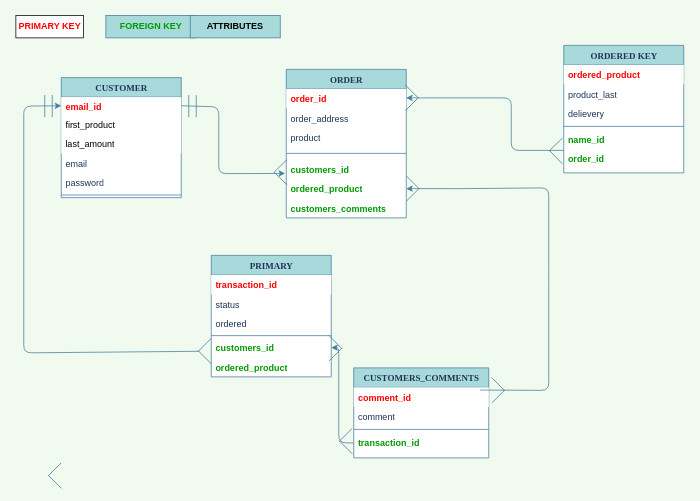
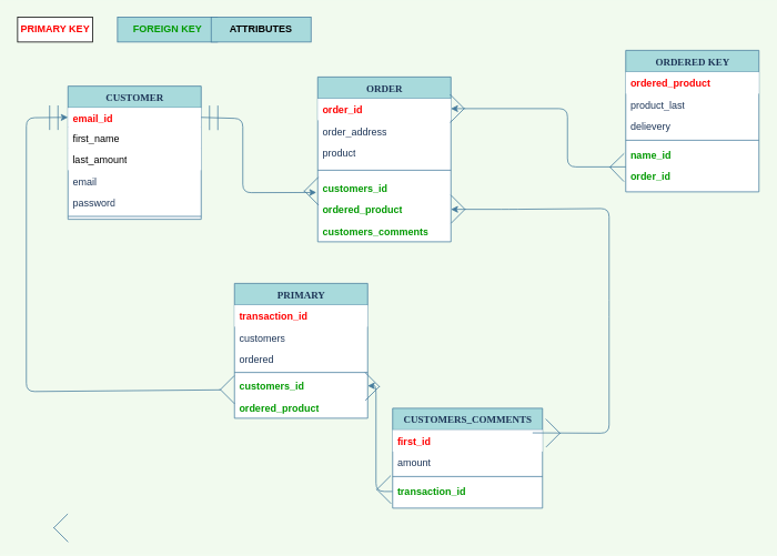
  <mxCell id="0" />
  <mxCell id="1" parent="0" />
  <mxCell id="2" value="CUSTOMER" style="swimlane;html=1;fontStyle=1;align=center;verticalAlign=top;childLayout=stackLayout;horizontal=1;startSize=26;horizontalStack=0;resizeParent=1;resizeLast=0;collapsible=1;marginBottom=0;swimlaneFillColor=#ffffff;rounded=0;shadow=0;comic=0;labelBackgroundColor=none;strokeWidth=1;fontFamily=Verdana;fontSize=12;strokeColor=#457B9D;fontColor=#1D3557;fillColor=#A8DADC;" parent="1" vertex="1"><mxGeometry x="81" y="103" width="160" height="160" as="geometry" /></mxCell>
  <mxCell id="3" value="email_id" style="text;html=1;strokeColor=none;align=left;verticalAlign=top;spacingLeft=4;spacingRight=4;whiteSpace=wrap;overflow=hidden;rotatable=0;points=[[0,0.5],[1,0.5]];portConstraint=eastwest;fontStyle=1;fillColor=#ffffff;fontColor=#FF0000;" parent="2" vertex="1"><mxGeometry y="26" width="160" height="23" as="geometry" /></mxCell>
- <mxCell id="4" value="first_product" style="text;html=1;strokeColor=none;align=left;verticalAlign=top;spacingLeft=4;spacingRight=4;whiteSpace=wrap;overflow=hidden;rotatable=0;points=[[0,0.5],[1,0.5]];portConstraint=eastwest;fillColor=#ffffff;" parent="2" vertex="1"><mxGeometry y="49" width="160" height="26" as="geometry" /></mxCell>
+ <mxCell id="4" value="first_name" style="text;html=1;strokeColor=none;align=left;verticalAlign=top;spacingLeft=4;spacingRight=4;whiteSpace=wrap;overflow=hidden;rotatable=0;points=[[0,0.5],[1,0.5]];portConstraint=eastwest;fillColor=#ffffff;" parent="2" vertex="1"><mxGeometry y="49" width="160" height="26" as="geometry" /></mxCell>
  <mxCell id="5" value="last_amount" style="text;html=1;strokeColor=none;align=left;verticalAlign=top;spacingLeft=4;spacingRight=4;whiteSpace=wrap;overflow=hidden;rotatable=0;points=[[0,0.5],[1,0.5]];portConstraint=eastwest;fillColor=#ffffff;" vertex="1" parent="2"><mxGeometry y="75" width="160" height="26" as="geometry" /></mxCell>
  <mxCell id="6" value="email" style="text;html=1;strokeColor=none;fillColor=none;align=left;verticalAlign=top;spacingLeft=4;spacingRight=4;whiteSpace=wrap;overflow=hidden;rotatable=0;points=[[0,0.5],[1,0.5]];portConstraint=eastwest;fontColor=#1D3557;" parent="2" vertex="1"><mxGeometry y="101" width="160" height="26" as="geometry" /></mxCell>
  <mxCell id="7" value="password" style="text;html=1;strokeColor=none;fillColor=none;align=left;verticalAlign=top;spacingLeft=4;spacingRight=4;whiteSpace=wrap;overflow=hidden;rotatable=0;points=[[0,0.5],[1,0.5]];portConstraint=eastwest;fontColor=#1D3557;" parent="2" vertex="1"><mxGeometry y="127" width="160" height="26" as="geometry" /></mxCell>
  <mxCell id="8" value="" style="line;html=1;strokeWidth=1;fillColor=none;align=left;verticalAlign=middle;spacingTop=-1;spacingLeft=3;spacingRight=3;rotatable=0;labelPosition=right;points=[];portConstraint=eastwest;labelBackgroundColor=#F1FAEE;strokeColor=#457B9D;fontColor=#1D3557;" parent="2" vertex="1"><mxGeometry y="153" width="160" height="7" as="geometry" /></mxCell>
  <mxCell id="9" value="ORDER" style="swimlane;html=1;fontStyle=1;align=center;verticalAlign=top;childLayout=stackLayout;horizontal=1;startSize=26;horizontalStack=0;resizeParent=1;resizeLast=0;collapsible=1;marginBottom=0;swimlaneFillColor=#ffffff;rounded=0;shadow=0;comic=0;labelBackgroundColor=none;strokeWidth=1;fontFamily=Verdana;fontSize=12;fillColor=#A8DADC;fontColor=#1D3557;strokeColor=#457B9D;" parent="1" vertex="1"><mxGeometry x="381" y="92" width="160" height="198" as="geometry" /></mxCell>
  <mxCell id="10" value="order_id" style="text;html=1;strokeColor=none;align=left;verticalAlign=top;spacingLeft=4;spacingRight=4;whiteSpace=wrap;overflow=hidden;rotatable=0;points=[[0,0.5],[1,0.5]];portConstraint=eastwest;fontStyle=1;fillColor=#ffffff;fontColor=#FF0000;" parent="9" vertex="1"><mxGeometry y="26" width="160" height="26" as="geometry" /></mxCell>
  <mxCell id="11" value="order_address" style="text;html=1;strokeColor=none;fillColor=none;align=left;verticalAlign=top;spacingLeft=4;spacingRight=4;whiteSpace=wrap;overflow=hidden;rotatable=0;points=[[0,0.5],[1,0.5]];portConstraint=eastwest;fontColor=#1D3557;" vertex="1" parent="9"><mxGeometry y="52" width="160" height="26" as="geometry" /></mxCell>
  <mxCell id="12" value="product" style="text;html=1;strokeColor=none;fillColor=none;align=left;verticalAlign=top;spacingLeft=4;spacingRight=4;whiteSpace=wrap;overflow=hidden;rotatable=0;points=[[0,0.5],[1,0.5]];portConstraint=eastwest;fontColor=#1D3557;" parent="9" vertex="1"><mxGeometry y="78" width="160" height="26" as="geometry" /></mxCell>
  <mxCell id="13" value="" style="line;html=1;strokeWidth=1;fillColor=none;align=left;verticalAlign=middle;spacingTop=-1;spacingLeft=3;spacingRight=3;rotatable=0;labelPosition=right;points=[];portConstraint=eastwest;labelBackgroundColor=#F1FAEE;strokeColor=#457B9D;fontColor=#1D3557;" parent="9" vertex="1"><mxGeometry y="104" width="160" height="16" as="geometry" /></mxCell>
  <mxCell id="14" value="&lt;span style=&quot;font-weight: 700&quot;&gt;customers_id&lt;/span&gt;" style="text;html=1;strokeColor=none;fillColor=none;align=left;verticalAlign=top;spacingLeft=4;spacingRight=4;whiteSpace=wrap;overflow=hidden;rotatable=0;points=[[0,0.5],[1,0.5]];portConstraint=eastwest;fontColor=#009900;" parent="9" vertex="1"><mxGeometry y="120" width="160" height="26" as="geometry" /></mxCell>
  <mxCell id="15" value="&lt;span style=&quot;font-weight: 700&quot;&gt;ordered_product&lt;/span&gt;" style="text;html=1;strokeColor=none;fillColor=none;align=left;verticalAlign=top;spacingLeft=4;spacingRight=4;whiteSpace=wrap;overflow=hidden;rotatable=0;points=[[0,0.5],[1,0.5]];portConstraint=eastwest;fontColor=#009900;" parent="9" vertex="1"><mxGeometry y="146" width="160" height="26" as="geometry" /></mxCell>
  <mxCell id="16" value="&lt;span style=&quot;color: rgb(0 , 153 , 0) ; font-weight: 700&quot;&gt;customers_comments&lt;/span&gt;" style="text;html=1;strokeColor=none;fillColor=none;align=left;verticalAlign=top;spacingLeft=4;spacingRight=4;whiteSpace=wrap;overflow=hidden;rotatable=0;points=[[0,0.5],[1,0.5]];portConstraint=eastwest;fontColor=#1D3557;" vertex="1" parent="9"><mxGeometry y="172" width="160" height="26" as="geometry" /></mxCell>
  <mxCell id="17" value="ORDERED KEY" style="swimlane;html=1;fontStyle=1;align=center;verticalAlign=top;childLayout=stackLayout;horizontal=1;startSize=26;horizontalStack=0;resizeParent=1;resizeLast=0;collapsible=1;marginBottom=0;swimlaneFillColor=#ffffff;rounded=0;shadow=0;comic=0;labelBackgroundColor=none;strokeWidth=1;fontFamily=Verdana;fontSize=12;fontColor=#1D3557;fillColor=#A8DADC;strokeColor=#457B9D;" parent="1" vertex="1"><mxGeometry x="751" y="60" width="160" height="170" as="geometry" /></mxCell>
  <mxCell id="18" value="ordered_product" style="text;html=1;strokeColor=none;align=left;verticalAlign=top;spacingLeft=4;spacingRight=4;whiteSpace=wrap;overflow=hidden;rotatable=0;points=[[0,0.5],[1,0.5]];portConstraint=eastwest;fontStyle=1;fillColor=#ffffff;fontColor=#FF0000;" parent="17" vertex="1"><mxGeometry y="26" width="160" height="26" as="geometry" /></mxCell>
  <mxCell id="19" value="product_last" style="text;html=1;strokeColor=none;fillColor=none;align=left;verticalAlign=top;spacingLeft=4;spacingRight=4;whiteSpace=wrap;overflow=hidden;rotatable=0;points=[[0,0.5],[1,0.5]];portConstraint=eastwest;fontColor=#1D3557;" parent="17" vertex="1"><mxGeometry y="52" width="160" height="26" as="geometry" /></mxCell>
  <mxCell id="20" value="delievery" style="text;html=1;strokeColor=none;fillColor=none;align=left;verticalAlign=top;spacingLeft=4;spacingRight=4;whiteSpace=wrap;overflow=hidden;rotatable=0;points=[[0,0.5],[1,0.5]];portConstraint=eastwest;fontColor=#1D3557;" parent="17" vertex="1"><mxGeometry y="78" width="160" height="26" as="geometry" /></mxCell>
  <mxCell id="21" value="" style="line;html=1;strokeWidth=1;fillColor=none;align=left;verticalAlign=middle;spacingTop=-1;spacingLeft=3;spacingRight=3;rotatable=0;labelPosition=right;points=[];portConstraint=eastwest;labelBackgroundColor=#F1FAEE;strokeColor=#457B9D;fontColor=#1D3557;" parent="17" vertex="1"><mxGeometry y="104" width="160" height="8" as="geometry" /></mxCell>
  <mxCell id="22" value="name_id" style="text;html=1;strokeColor=none;fillColor=none;align=left;verticalAlign=top;spacingLeft=4;spacingRight=4;whiteSpace=wrap;overflow=hidden;rotatable=0;points=[[0,0.5],[1,0.5]];portConstraint=eastwest;fontStyle=1;fontColor=#009900;" parent="17" vertex="1"><mxGeometry y="112" width="160" height="26" as="geometry" /></mxCell>
  <mxCell id="23" value="&lt;span style=&quot;color: rgb(0 , 153 , 0) ; font-weight: 700&quot;&gt;order_id&lt;/span&gt;" style="text;html=1;strokeColor=none;fillColor=none;align=left;verticalAlign=top;spacingLeft=4;spacingRight=4;whiteSpace=wrap;overflow=hidden;rotatable=0;points=[[0,0.5],[1,0.5]];portConstraint=eastwest;fontColor=#1D3557;" vertex="1" parent="17"><mxGeometry y="138" width="160" height="26" as="geometry" /></mxCell>
  <mxCell id="24" value="CUSTOMERS_COMMENTS" style="swimlane;html=1;fontStyle=1;align=center;verticalAlign=top;childLayout=stackLayout;horizontal=1;startSize=26;horizontalStack=0;resizeParent=1;resizeLast=0;collapsible=1;marginBottom=0;swimlaneFillColor=#ffffff;rounded=0;shadow=0;comic=0;labelBackgroundColor=none;strokeWidth=1;fontFamily=Verdana;fontSize=12;fontColor=#1D3557;fillColor=#A8DADC;strokeColor=#457B9D;" parent="1" vertex="1"><mxGeometry x="471" y="490" width="180" height="120" as="geometry" /></mxCell>
- <mxCell id="25" value="comment_id" style="text;html=1;strokeColor=none;align=left;verticalAlign=top;spacingLeft=4;spacingRight=4;whiteSpace=wrap;overflow=hidden;rotatable=0;points=[[0,0.5],[1,0.5]];portConstraint=eastwest;fontStyle=1;fillColor=#ffffff;fontColor=#FF0000;" parent="24" vertex="1"><mxGeometry y="26" width="180" height="26" as="geometry" /></mxCell>
- <mxCell id="26" value="comment" style="text;html=1;strokeColor=none;fillColor=none;align=left;verticalAlign=top;spacingLeft=4;spacingRight=4;whiteSpace=wrap;overflow=hidden;rotatable=0;points=[[0,0.5],[1,0.5]];portConstraint=eastwest;fontColor=#1D3557;" parent="24" vertex="1"><mxGeometry y="52" width="180" height="26" as="geometry" /></mxCell>
+ <mxCell id="25" value="first_id" style="text;html=1;strokeColor=none;align=left;verticalAlign=top;spacingLeft=4;spacingRight=4;whiteSpace=wrap;overflow=hidden;rotatable=0;points=[[0,0.5],[1,0.5]];portConstraint=eastwest;fontStyle=1;fillColor=#ffffff;fontColor=#FF0000;" parent="24" vertex="1"><mxGeometry y="26" width="180" height="26" as="geometry" /></mxCell>
+ <mxCell id="26" value="amount" style="text;html=1;strokeColor=none;fillColor=none;align=left;verticalAlign=top;spacingLeft=4;spacingRight=4;whiteSpace=wrap;overflow=hidden;rotatable=0;points=[[0,0.5],[1,0.5]];portConstraint=eastwest;fontColor=#1D3557;" parent="24" vertex="1"><mxGeometry y="52" width="180" height="26" as="geometry" /></mxCell>
  <mxCell id="27" value="" style="line;html=1;strokeWidth=1;fillColor=none;align=left;verticalAlign=middle;spacingTop=-1;spacingLeft=3;spacingRight=3;rotatable=0;labelPosition=right;points=[];portConstraint=eastwest;labelBackgroundColor=#F1FAEE;strokeColor=#457B9D;fontColor=#1D3557;" parent="24" vertex="1"><mxGeometry y="78" width="180" height="8" as="geometry" /></mxCell>
  <mxCell id="28" value="&lt;span&gt;transaction_id&lt;/span&gt;" style="text;html=1;strokeColor=none;fillColor=none;align=left;verticalAlign=top;spacingLeft=4;spacingRight=4;whiteSpace=wrap;overflow=hidden;rotatable=0;points=[[0,0.5],[1,0.5]];portConstraint=eastwest;fontStyle=1;fontColor=#009900;" vertex="1" parent="24"><mxGeometry y="86" width="180" height="28" as="geometry" /></mxCell>
  <mxCell id="29" value="" style="endArrow=classic;html=1;fontColor=#1D3557;labelBackgroundColor=#F1FAEE;strokeColor=#457B9D;entryX=1;entryY=0.5;entryDx=0;entryDy=0;exitX=1;exitY=1;exitDx=0;exitDy=0;" edge="1" parent="1" source="50" target="15"><mxGeometry width="50" height="50" relative="1" as="geometry"><mxPoint x="661" y="520" as="sourcePoint" /><mxPoint x="611" y="150" as="targetPoint" /><Array as="points"><mxPoint x="731" y="520" /><mxPoint x="731" y="370" /><mxPoint x="731" y="250" /><mxPoint x="611" y="251" /></Array></mxGeometry></mxCell>
  <mxCell id="30" value="PRIMARY" style="swimlane;html=1;fontStyle=1;align=center;verticalAlign=top;childLayout=stackLayout;horizontal=1;startSize=26;horizontalStack=0;resizeParent=1;resizeLast=0;collapsible=1;marginBottom=0;swimlaneFillColor=#ffffff;rounded=0;shadow=0;comic=0;labelBackgroundColor=none;strokeWidth=1;fontFamily=Verdana;fontSize=12;fontColor=#1D3557;fillColor=#A8DADC;strokeColor=#457B9D;" vertex="1" parent="1"><mxGeometry x="281" y="340" width="160" height="162" as="geometry" /></mxCell>
  <mxCell id="31" value="transaction_id" style="text;html=1;strokeColor=none;align=left;verticalAlign=top;spacingLeft=4;spacingRight=4;whiteSpace=wrap;overflow=hidden;rotatable=0;points=[[0,0.5],[1,0.5]];portConstraint=eastwest;fontStyle=1;fillColor=#ffffff;fontColor=#FF0000;" vertex="1" parent="30"><mxGeometry y="26" width="160" height="26" as="geometry" /></mxCell>
- <mxCell id="32" value="status" style="text;html=1;strokeColor=none;fillColor=none;align=left;verticalAlign=top;spacingLeft=4;spacingRight=4;whiteSpace=wrap;overflow=hidden;rotatable=0;points=[[0,0.5],[1,0.5]];portConstraint=eastwest;fontColor=#1D3557;" vertex="1" parent="30"><mxGeometry y="52" width="160" height="26" as="geometry" /></mxCell>
+ <mxCell id="32" value="customers" style="text;html=1;strokeColor=none;fillColor=none;align=left;verticalAlign=top;spacingLeft=4;spacingRight=4;whiteSpace=wrap;overflow=hidden;rotatable=0;points=[[0,0.5],[1,0.5]];portConstraint=eastwest;fontColor=#1D3557;" vertex="1" parent="30"><mxGeometry y="52" width="160" height="26" as="geometry" /></mxCell>
  <mxCell id="33" value="ordered" style="text;html=1;strokeColor=none;fillColor=none;align=left;verticalAlign=top;spacingLeft=4;spacingRight=4;whiteSpace=wrap;overflow=hidden;rotatable=0;points=[[0,0.5],[1,0.5]];portConstraint=eastwest;fontColor=#1D3557;" vertex="1" parent="30"><mxGeometry y="78" width="160" height="26" as="geometry" /></mxCell>
  <mxCell id="34" value="" style="line;html=1;strokeWidth=1;fillColor=none;align=left;verticalAlign=middle;spacingTop=-1;spacingLeft=3;spacingRight=3;rotatable=0;labelPosition=right;points=[];portConstraint=eastwest;labelBackgroundColor=#F1FAEE;strokeColor=#457B9D;fontColor=#1D3557;" vertex="1" parent="30"><mxGeometry y="104" width="160" height="6" as="geometry" /></mxCell>
  <mxCell id="35" value="&lt;span style=&quot;font-weight: 700&quot;&gt;customers_id&lt;/span&gt;" style="text;html=1;strokeColor=none;fillColor=none;align=left;verticalAlign=top;spacingLeft=4;spacingRight=4;whiteSpace=wrap;overflow=hidden;rotatable=0;points=[[0,0.5],[1,0.5]];portConstraint=eastwest;fontColor=#009900;" vertex="1" parent="30"><mxGeometry y="110" width="160" height="26" as="geometry" /></mxCell>
  <mxCell id="36" value="&lt;span style=&quot;font-weight: 700;&quot;&gt;ordered_product&lt;/span&gt;" style="text;html=1;strokeColor=none;fillColor=none;align=left;verticalAlign=top;spacingLeft=4;spacingRight=4;whiteSpace=wrap;overflow=hidden;rotatable=0;points=[[0,0.5],[1,0.5]];portConstraint=eastwest;fontColor=#009900;" vertex="1" parent="30"><mxGeometry y="136" width="160" height="26" as="geometry" /></mxCell>
  <mxCell id="37" value="" style="endArrow=classic;html=1;strokeColor=#457B9D;fillColor=#A8DADC;fontColor=#000000;exitX=0;exitY=0.077;exitDx=0;exitDy=0;exitPerimeter=0;" edge="1" parent="1"><mxGeometry width="50" height="50" relative="1" as="geometry"><mxPoint x="751" y="200.002" as="sourcePoint" /><mxPoint x="541" y="130" as="targetPoint" /><Array as="points"><mxPoint x="681" y="200" /><mxPoint x="681" y="130" /></Array></mxGeometry></mxCell>
  <mxCell id="38" value="" style="endArrow=classic;html=1;strokeColor=#457B9D;fillColor=#A8DADC;fontColor=#009900;entryX=0;entryY=0.5;entryDx=0;entryDy=0;" edge="1" parent="1" source="45" target="3"><mxGeometry width="50" height="50" relative="1" as="geometry"><mxPoint x="221" y="480" as="sourcePoint" /><mxPoint x="41" y="100" as="targetPoint" /><Array as="points"><mxPoint x="31" y="470" /><mxPoint x="31" y="141" /></Array></mxGeometry></mxCell>
  <mxCell id="39" value="" style="endArrow=classic;html=1;strokeColor=#457B9D;fillColor=#A8DADC;fontColor=#009900;entryX=-0.01;entryY=0.722;entryDx=0;entryDy=0;entryPerimeter=0;exitX=1;exitY=0.5;exitDx=0;exitDy=0;" edge="1" parent="1" source="3" target="14"><mxGeometry width="50" height="50" relative="1" as="geometry"><mxPoint x="261" y="142" as="sourcePoint" /><mxPoint x="371" y="230" as="targetPoint" /><Array as="points"><mxPoint x="291" y="142" /><mxPoint x="291" y="231" /></Array></mxGeometry></mxCell>
  <mxCell id="40" value="" style="endArrow=classic;html=1;strokeColor=#457B9D;fillColor=#A8DADC;fontColor=#009900;entryX=1;entryY=0.5;entryDx=0;entryDy=0;exitX=0;exitY=0.5;exitDx=0;exitDy=0;" edge="1" parent="1" source="28" target="35"><mxGeometry width="50" height="50" relative="1" as="geometry"><mxPoint x="461" y="590" as="sourcePoint" /><mxPoint x="481" y="460" as="targetPoint" /><Array as="points"><mxPoint x="451" y="590" /><mxPoint x="451" y="463" /></Array></mxGeometry></mxCell>
  <mxCell id="41" value="" style="shape=partialRectangle;whiteSpace=wrap;html=1;left=0;right=0;fillColor=none;rounded=0;strokeColor=#457B9D;fontColor=#009900;rotation=0;direction=south;" vertex="1" parent="1"><mxGeometry x="251" y="127" width="10" height="28.17" as="geometry" /></mxCell>
  <mxCell id="42" value="" style="shape=partialRectangle;whiteSpace=wrap;html=1;left=0;right=0;fillColor=none;rounded=0;strokeColor=#457B9D;fontColor=#009900;rotation=0;direction=south;" vertex="1" parent="1"><mxGeometry x="59" y="126.83" width="10" height="28.17" as="geometry" /></mxCell>
  <mxCell id="43" value="" style="shape=partialRectangle;whiteSpace=wrap;html=1;bottom=0;right=0;fillColor=none;rounded=0;strokeColor=#457B9D;fontColor=#009900;rotation=-45;" vertex="1" parent="1"><mxGeometry x="69.03" y="622" width="22.97" height="23.53" as="geometry" /></mxCell>
  <mxCell id="44" value="" style="shape=partialRectangle;whiteSpace=wrap;html=1;bottom=0;right=0;fillColor=none;rounded=0;strokeColor=#457B9D;fontColor=#009900;rotation=-45;" vertex="1" parent="1"><mxGeometry x="457" y="576" width="22.97" height="23.53" as="geometry" /></mxCell>
  <mxCell id="45" value="" style="shape=partialRectangle;whiteSpace=wrap;html=1;bottom=0;right=0;fillColor=none;rounded=0;strokeColor=#457B9D;fontColor=#009900;rotation=-45;" vertex="1" parent="1"><mxGeometry x="269.03" y="456" width="22.97" height="23.53" as="geometry" /></mxCell>
  <mxCell id="46" value="" style="shape=partialRectangle;whiteSpace=wrap;html=1;bottom=0;right=0;fillColor=none;rounded=0;strokeColor=#457B9D;fontColor=#009900;rotation=-45;" vertex="1" parent="1"><mxGeometry x="370" y="217.47" width="22.97" height="23.53" as="geometry" /></mxCell>
  <mxCell id="47" value="" style="shape=partialRectangle;whiteSpace=wrap;html=1;bottom=0;right=0;fillColor=none;rounded=0;strokeColor=#457B9D;fontColor=#009900;rotation=135;" vertex="1" parent="1"><mxGeometry x="530.03" y="239" width="22.97" height="23.53" as="geometry" /></mxCell>
  <mxCell id="48" value="" style="shape=partialRectangle;whiteSpace=wrap;html=1;bottom=0;right=0;fillColor=none;rounded=0;strokeColor=#457B9D;fontColor=#009900;rotation=135;" vertex="1" parent="1"><mxGeometry x="529.03" y="118" width="22.97" height="23.53" as="geometry" /></mxCell>
  <mxCell id="49" value="" style="shape=partialRectangle;whiteSpace=wrap;html=1;bottom=0;right=0;fillColor=none;rounded=0;strokeColor=#457B9D;fontColor=#009900;rotation=-44;" vertex="1" parent="1"><mxGeometry x="737" y="189" width="22.97" height="23.53" as="geometry" /></mxCell>
  <mxCell id="50" value="" style="shape=partialRectangle;whiteSpace=wrap;html=1;bottom=0;right=0;fillColor=none;rounded=0;strokeColor=#457B9D;fontColor=#009900;rotation=135;" vertex="1" parent="1"><mxGeometry x="644.03" y="508" width="22.97" height="23.53" as="geometry" /></mxCell>
  <mxCell id="51" value="" style="shape=partialRectangle;whiteSpace=wrap;html=1;bottom=0;right=0;fillColor=none;rounded=0;strokeColor=#457B9D;fontColor=#009900;rotation=135;" vertex="1" parent="1"><mxGeometry x="427" y="452" width="22.97" height="23.53" as="geometry" /></mxCell>
  <mxCell id="52" value="PRIMARY KEY" style="whiteSpace=wrap;html=1;rounded=0;fontStyle=1;fontColor=#FF0000;" vertex="1" parent="1"><mxGeometry x="20.51" y="20" width="90" height="30" as="geometry" /></mxCell>
  <mxCell id="53" value="FOREIGN KEY" style="whiteSpace=wrap;html=1;rounded=0;strokeColor=#457B9D;fillColor=#a8dadc;fontColor=#009900;fontStyle=1;" vertex="1" parent="1"><mxGeometry x="140.51" width="120" height="30" as="geometry" y="20" /></mxCell>
  <mxCell id="54" value="ATTRIBUTES" style="whiteSpace=wrap;html=1;rounded=0;strokeColor=#457B9D;fillColor=#a8dadc;fontStyle=1;" vertex="1" parent="1"><mxGeometry x="252.97" width="120" height="30" as="geometry" y="20" /></mxCell>
